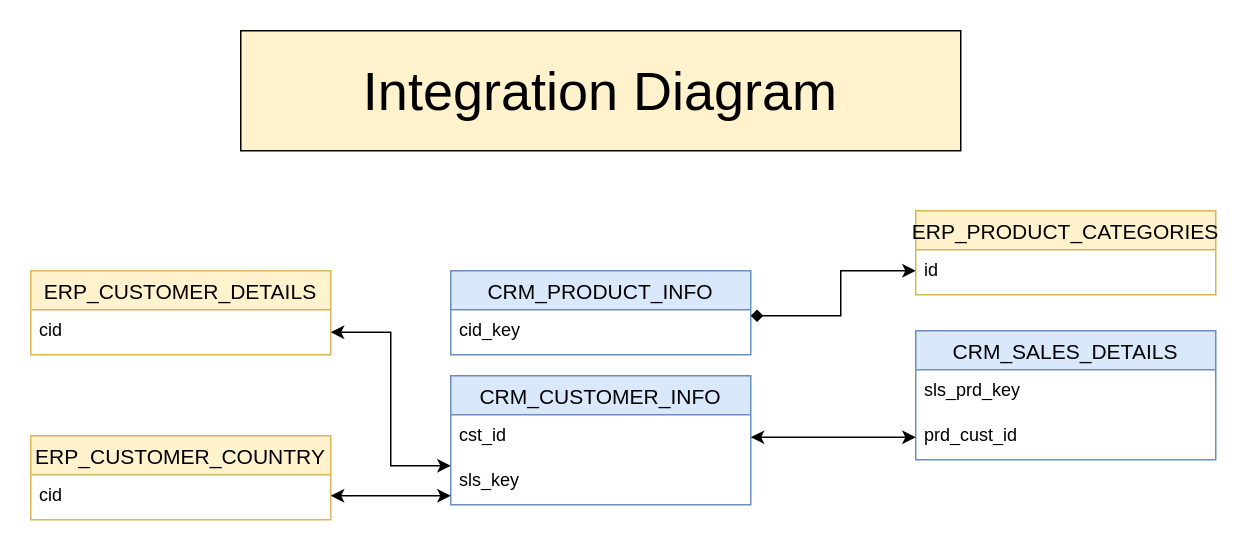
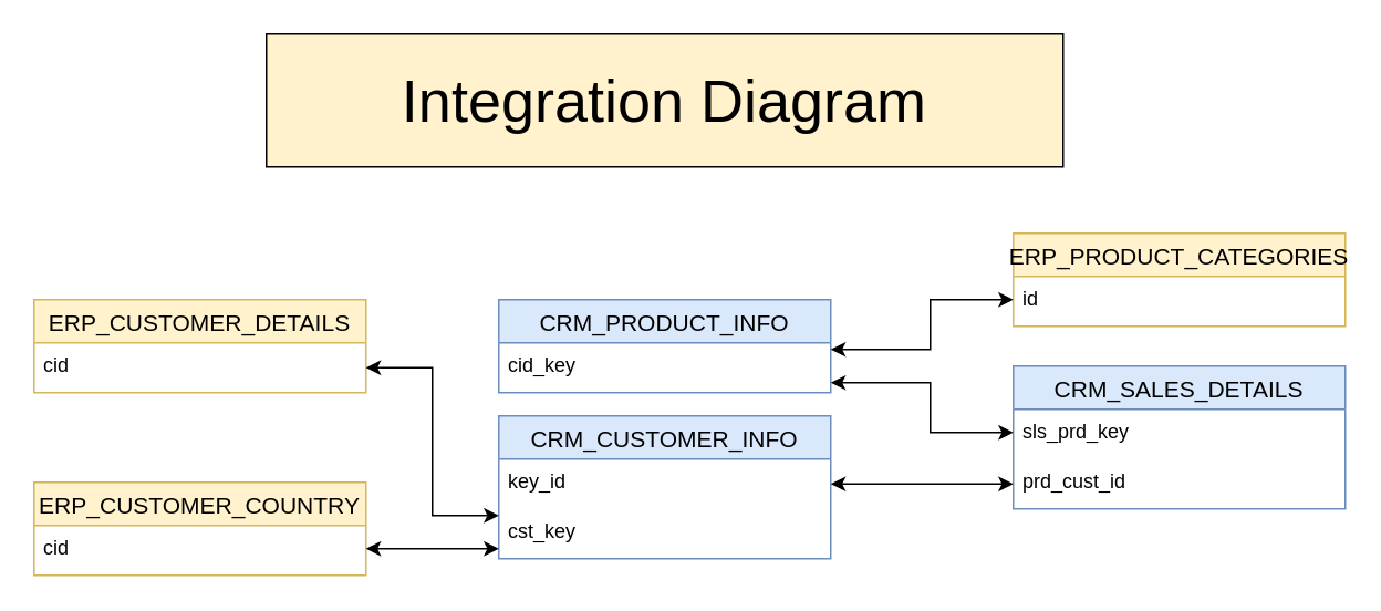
  <mxCell id="0" />
  <mxCell id="1" parent="0" />
  <mxCell id="2" value="CRM_CUSTOMER_INFO" style="swimlane;fontStyle=0;childLayout=stackLayout;horizontal=1;startSize=26;horizontalStack=0;resizeParent=1;resizeParentMax=0;resizeLast=0;collapsible=1;marginBottom=0;align=center;fontSize=14;fillColor=#dae8fc;strokeColor=#6c8ebf;" vertex="1" parent="1"><mxGeometry x="300" y="250" width="200" height="86" as="geometry" /></mxCell>
- <mxCell id="3" value="cst_id" style="text;strokeColor=none;fillColor=none;spacingLeft=4;spacingRight=4;overflow=hidden;rotatable=0;points=[[0,0.5],[1,0.5]];portConstraint=eastwest;fontSize=12;whiteSpace=wrap;html=1;" vertex="1" parent="2"><mxGeometry y="26" width="200" height="30" as="geometry" /></mxCell>
- <mxCell id="4" value="sls_key" style="text;strokeColor=none;fillColor=none;spacingLeft=4;spacingRight=4;overflow=hidden;rotatable=0;points=[[0,0.5],[1,0.5]];portConstraint=eastwest;fontSize=12;whiteSpace=wrap;html=1;" vertex="1" parent="2"><mxGeometry y="56" width="200" height="30" as="geometry" /></mxCell>
+ <mxCell id="3" value="key_id" style="text;strokeColor=none;fillColor=none;spacingLeft=4;spacingRight=4;overflow=hidden;rotatable=0;points=[[0,0.5],[1,0.5]];portConstraint=eastwest;fontSize=12;whiteSpace=wrap;html=1;" vertex="1" parent="2"><mxGeometry y="26" width="200" height="30" as="geometry" /></mxCell>
+ <mxCell id="4" value="cst_key" style="text;strokeColor=none;fillColor=none;spacingLeft=4;spacingRight=4;overflow=hidden;rotatable=0;points=[[0,0.5],[1,0.5]];portConstraint=eastwest;fontSize=12;whiteSpace=wrap;html=1;" vertex="1" parent="2"><mxGeometry y="56" width="200" height="30" as="geometry" /></mxCell>
  <mxCell id="5" value="CRM_PRODUCT_INFO" style="swimlane;fontStyle=0;childLayout=stackLayout;horizontal=1;startSize=26;horizontalStack=0;resizeParent=1;resizeParentMax=0;resizeLast=0;collapsible=1;marginBottom=0;align=center;fontSize=14;fillColor=#dae8fc;strokeColor=#6c8ebf;" vertex="1" parent="1"><mxGeometry x="300" y="180" width="200" height="56" as="geometry" /></mxCell>
  <mxCell id="6" value="cid_key" style="text;strokeColor=none;fillColor=none;spacingLeft=4;spacingRight=4;overflow=hidden;rotatable=0;points=[[0,0.5],[1,0.5]];portConstraint=eastwest;fontSize=12;whiteSpace=wrap;html=1;" vertex="1" parent="5"><mxGeometry y="26" width="200" height="30" as="geometry" /></mxCell>
  <mxCell id="7" value="CRM_SALES_DETAILS" style="swimlane;fontStyle=0;childLayout=stackLayout;horizontal=1;startSize=26;horizontalStack=0;resizeParent=1;resizeParentMax=0;resizeLast=0;collapsible=1;marginBottom=0;align=center;fontSize=14;fillColor=#dae8fc;strokeColor=#6c8ebf;" vertex="1" parent="1"><mxGeometry x="610" y="220" width="200" height="86" as="geometry" /></mxCell>
  <mxCell id="8" value="sls_prd_key" style="text;strokeColor=none;fillColor=none;spacingLeft=4;spacingRight=4;overflow=hidden;rotatable=0;points=[[0,0.5],[1,0.5]];portConstraint=eastwest;fontSize=12;whiteSpace=wrap;html=1;" vertex="1" parent="7"><mxGeometry y="26" width="200" height="30" as="geometry" /></mxCell>
  <mxCell id="9" value="prd_cust_id" style="text;strokeColor=none;fillColor=none;spacingLeft=4;spacingRight=4;overflow=hidden;rotatable=0;points=[[0,0.5],[1,0.5]];portConstraint=eastwest;fontSize=12;whiteSpace=wrap;html=1;" vertex="1" parent="7"><mxGeometry y="56" width="200" height="30" as="geometry" /></mxCell>
  <mxCell id="10" value="ERP_PRODUCT_CATEGORIES" style="swimlane;fontStyle=0;childLayout=stackLayout;horizontal=1;startSize=26;horizontalStack=0;resizeParent=1;resizeParentMax=0;resizeLast=0;collapsible=1;marginBottom=0;align=center;fontSize=14;fillColor=#fff2cc;strokeColor=#d6b656;" vertex="1" parent="1"><mxGeometry x="610" y="140" width="200" height="56" as="geometry" /></mxCell>
  <mxCell id="11" value="id" style="text;strokeColor=none;fillColor=none;spacingLeft=4;spacingRight=4;overflow=hidden;rotatable=0;points=[[0,0.5],[1,0.5]];portConstraint=eastwest;fontSize=12;whiteSpace=wrap;html=1;" vertex="1" parent="10"><mxGeometry y="26" width="200" height="30" as="geometry" /></mxCell>
  <mxCell id="12" value="ERP_CUSTOMER_COUNTRY" style="swimlane;fontStyle=0;childLayout=stackLayout;horizontal=1;startSize=26;horizontalStack=0;resizeParent=1;resizeParentMax=0;resizeLast=0;collapsible=1;marginBottom=0;align=center;fontSize=14;fillColor=#fff2cc;strokeColor=#d6b656;" vertex="1" parent="1"><mxGeometry x="20" y="290" width="200" height="56" as="geometry" /></mxCell>
  <mxCell id="13" value="cid" style="text;strokeColor=none;fillColor=none;spacingLeft=4;spacingRight=4;overflow=hidden;rotatable=0;points=[[0,0.5],[1,0.5]];portConstraint=eastwest;fontSize=12;whiteSpace=wrap;html=1;" vertex="1" parent="12"><mxGeometry y="26" width="200" height="30" as="geometry" /></mxCell>
  <mxCell id="14" value="ERP_CUSTOMER_DETAILS" style="swimlane;fontStyle=0;childLayout=stackLayout;horizontal=1;startSize=26;horizontalStack=0;resizeParent=1;resizeParentMax=0;resizeLast=0;collapsible=1;marginBottom=0;align=center;fontSize=14;fillColor=#fff2cc;strokeColor=#d6b656;" vertex="1" parent="1"><mxGeometry x="20" y="180" width="200" height="56" as="geometry" /></mxCell>
  <mxCell id="15" value="cid" style="text;strokeColor=none;fillColor=none;spacingLeft=4;spacingRight=4;overflow=hidden;rotatable=0;points=[[0,0.5],[1,0.5]];portConstraint=eastwest;fontSize=12;whiteSpace=wrap;html=1;" vertex="1" parent="14"><mxGeometry y="26" width="200" height="30" as="geometry" /></mxCell>
  <mxCell id="16" style="edgeStyle=orthogonalEdgeStyle;rounded=0;orthogonalLoop=1;jettySize=auto;html=1;startArrow=classic;startFill=1;" edge="1" parent="1" source="3" target="9"><mxGeometry relative="1" as="geometry" /></mxCell>
+ <mxCell id="17" style="edgeStyle=orthogonalEdgeStyle;rounded=0;orthogonalLoop=1;jettySize=auto;html=1;startArrow=classic;startFill=1;" edge="1" parent="1" source="6" target="8"><mxGeometry relative="1" as="geometry"><Array as="points"><mxPoint x="560" y="230" /><mxPoint x="560" y="260" /></Array></mxGeometry></mxCell>
  <mxCell id="18" style="edgeStyle=orthogonalEdgeStyle;rounded=0;orthogonalLoop=1;jettySize=auto;html=1;startArrow=classic;startFill=1;" edge="1" parent="1" source="15" target="4"><mxGeometry relative="1" as="geometry"><Array as="points"><mxPoint x="260" y="221" /><mxPoint x="260" y="310" /></Array></mxGeometry></mxCell>
  <mxCell id="19" style="edgeStyle=orthogonalEdgeStyle;rounded=0;orthogonalLoop=1;jettySize=auto;html=1;startArrow=classic;startFill=1;" edge="1" parent="1" source="13" target="4"><mxGeometry relative="1" as="geometry"><Array as="points"><mxPoint x="240" y="330" /><mxPoint x="240" y="330" /></Array></mxGeometry></mxCell>
- <mxCell id="20" style="edgeStyle=orthogonalEdgeStyle;rounded=0;orthogonalLoop=1;jettySize=auto;html=1;startArrow=classic;startFill=1;endArrow=diamond;" edge="1" parent="1" source="11" target="6"><mxGeometry relative="1" as="geometry"><Array as="points"><mxPoint x="560" y="180" /><mxPoint x="560" y="210" /></Array></mxGeometry></mxCell>
+ <mxCell id="20" style="edgeStyle=orthogonalEdgeStyle;rounded=0;orthogonalLoop=1;jettySize=auto;html=1;startArrow=classic;startFill=1;" edge="1" parent="1" source="11" target="6"><mxGeometry relative="1" as="geometry"><Array as="points"><mxPoint x="560" y="180" /><mxPoint x="560" y="210" /></Array></mxGeometry></mxCell>
  <mxCell id="21" value="&lt;font style=&quot;font-size: 36px;&quot;&gt;Integration Diagram&lt;/font&gt;" style="rounded=0;whiteSpace=wrap;html=1;fillColor=#fff2cc;" vertex="1" parent="1"><mxGeometry x="160" y="20" width="480" height="80" as="geometry" /></mxCell>
